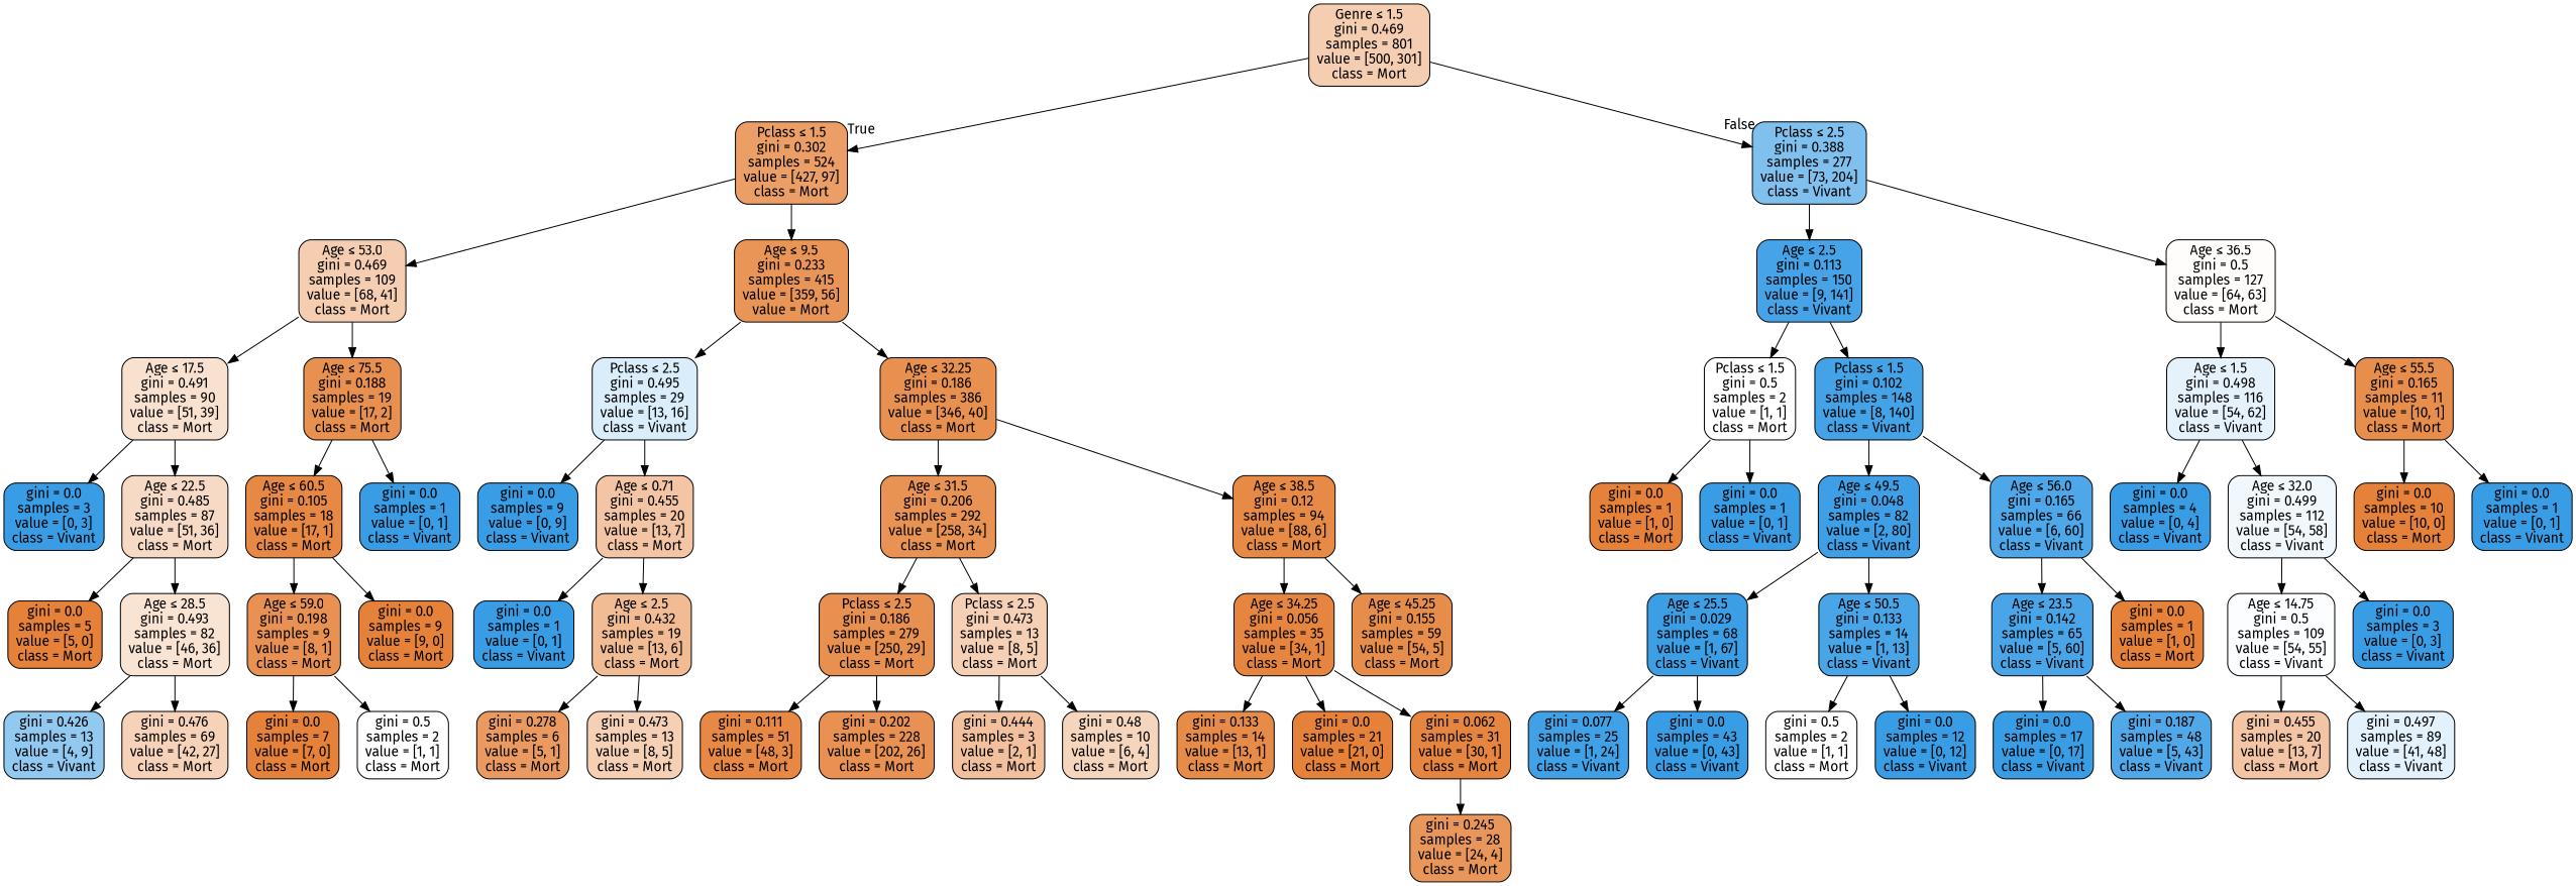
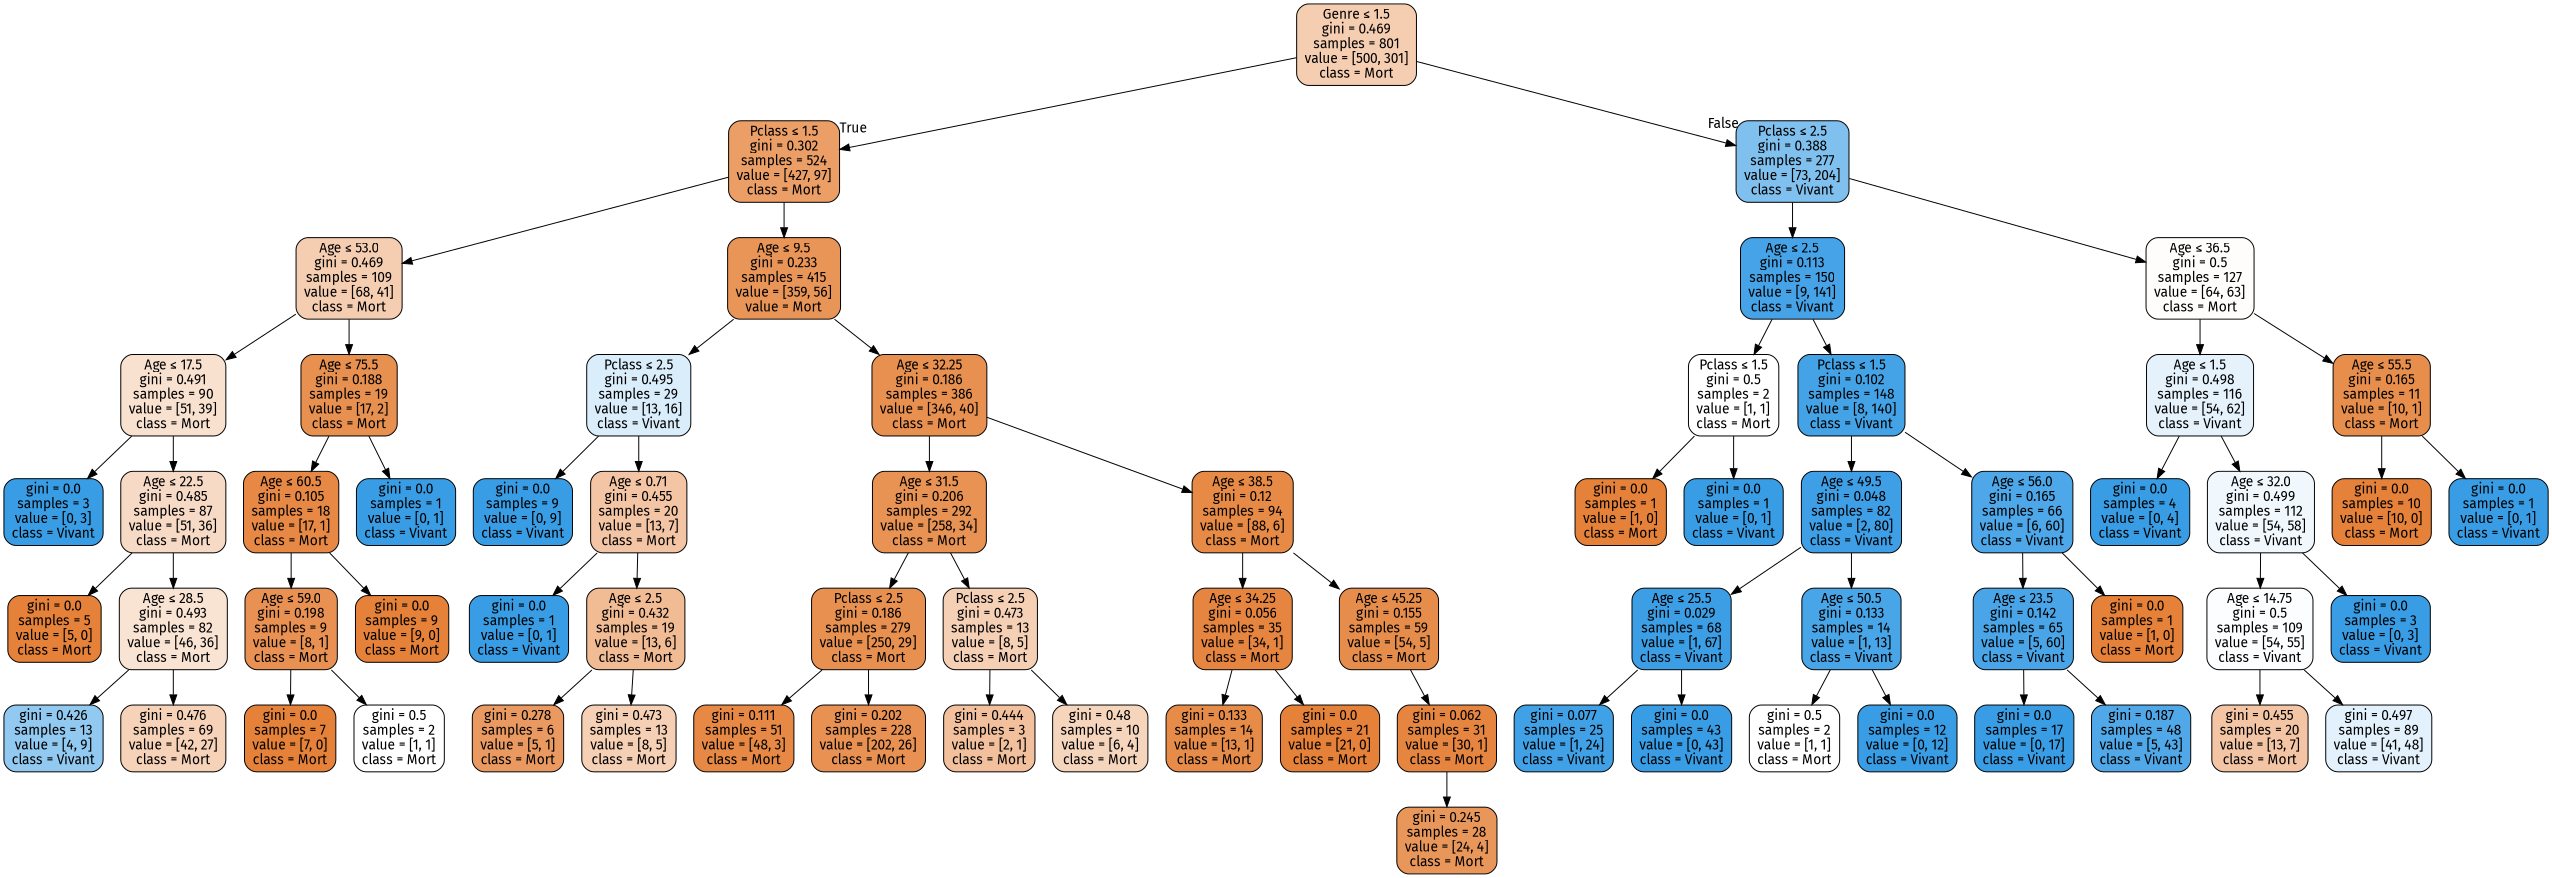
  digraph {
    fontname="Fira Sans"
    node [color=black fillcolor="#399de5" fontname="Fira Sans" shape=box style="filled, rounded"]
    edge [fontname="Fira Sans"]
    n1 [fillcolor="#f5cdb0" label=<Genre &le; 1.5<br/>gini = 0.469<br/>samples = 801<br/>value = [500, 301]<br/>class = Mort>]
    n2 [fillcolor="#eb9e66" label=<Pclass &le; 1.5<br/>gini = 0.302<br/>samples = 524<br/>value = [427, 97]<br/>class = Mort>]
    n3 [fillcolor="#80c0ee" label=<Pclass &le; 2.5<br/>gini = 0.388<br/>samples = 277<br/>value = [73, 204]<br/>class = Vivant>]
    n4 [fillcolor="#f5cdb0" label=<Age &le; 53.0<br/>gini = 0.469<br/>samples = 109<br/>value = [68, 41]<br/>class = Mort>]
    n5 [fillcolor="#e99558" label=<Age &le; 9.5<br/>gini = 0.233<br/>samples = 415<br/>value = [359, 56]<br/>value = Mort>]
    n6 [fillcolor="#46a3e7" label=<Age &le; 2.5<br/>gini = 0.113<br/>samples = 150<br/>value = [9, 141]<br/>class = Vivant>]
    n7 [fillcolor="#fffdfc" label=<Age &le; 36.5<br/>gini = 0.5<br/>samples = 127<br/>value = [64, 63]<br/>class = Mort>]
    n8 [fillcolor="#f9e1d0" label=<Age &le; 17.5<br/>gini = 0.491<br/>samples = 90<br/>value = [51, 39]<br/>class = Mort>]
    n9 [fillcolor="#e89050" label=<Age &le; 75.5<br/>gini = 0.188<br/>samples = 19<br/>value = [17, 2]<br/>class = Mort>]
    n10 [fillcolor="#daedfa" label=<Pclass &le; 2.5<br/>gini = 0.495<br/>samples = 29<br/>value = [13, 16]<br/>class = Vivant>]
    n11 [fillcolor="#e89050" label=<Age &le; 32.25<br/>gini = 0.186<br/>samples = 386<br/>value = [346, 40]<br/>class = Mort>]
    n12 [label=<gini = 0.0<br/>samples = 3<br/>value = [0, 3]<br/>class = Vivant>]
    n13 [fillcolor="#f7dac5" label=<Age &le; 22.5<br/>gini = 0.485<br/>samples = 87<br/>value = [51, 36]<br/>class = Mort>]
    n14 [fillcolor="#e78845" label=<Age &le; 60.5<br/>gini = 0.105<br/>samples = 18<br/>value = [17, 1]<br/>class = Mort>]
    n15 [label=<gini = 0.0<br/>samples = 1<br/>value = [0, 1]<br/>class = Vivant>]
    n16 [fillcolor="#e58139" label=<gini = 0.0<br/>samples = 5<br/>value = [5, 0]<br/>class = Mort>]
    n17 [fillcolor="#f9e4d4" label=<Age &le; 28.5<br/>gini = 0.493<br/>samples = 82<br/>value = [46, 36]<br/>class = Mort>]
    n18 [fillcolor="#91c9f1" label=<gini = 0.426<br/>samples = 13<br/>value = [4, 9]<br/>class = Vivant>]
    n19 [fillcolor="#f6d2b8" label=<gini = 0.476<br/>samples = 69<br/>value = [42, 27]<br/>class = Mort>]
    n20 [fillcolor="#e89152" label=<Age &le; 59.0<br/>gini = 0.198<br/>samples = 9<br/>value = [8, 1]<br/>class = Mort>]
    n21 [fillcolor="#e58139" label=<gini = 0.0<br/>samples = 9<br/>value = [9, 0]<br/>class = Mort>]
    n22 [fillcolor="#e58139" label=<gini = 0.0<br/>samples = 7<br/>value = [7, 0]<br/>class = Mort>]
    n23 [fillcolor="#ffffff" label=<gini = 0.5<br/>samples = 2<br/>value = [1, 1]<br/>class = Mort>]
    n24 [label=<gini = 0.0<br/>samples = 9<br/>value = [0, 9]<br/>class = Vivant>]
    n25 [fillcolor="#f3c5a4" label=<Age &le; 0.71<br/>gini = 0.455<br/>samples = 20<br/>value = [13, 7]<br/>class = Mort>]
    n26 [fillcolor="#e89253" label=<Age &le; 31.5<br/>gini = 0.206<br/>samples = 292<br/>value = [258, 34]<br/>class = Mort>]
    n27 [fillcolor="#e78a46" label=<Age &le; 38.5<br/>gini = 0.12<br/>samples = 94<br/>value = [88, 6]<br/>class = Mort>]
    n28 [label=<gini = 0.0<br/>samples = 1<br/>value = [0, 1]<br/>class = Vivant>]
    n29 [fillcolor="#f1bb94" label=<Age &le; 2.5<br/>gini = 0.432<br/>samples = 19<br/>value = [13, 6]<br/>class = Mort>]
    n30 [fillcolor="#ea9a61" label=<gini = 0.278<br/>samples = 6<br/>value = [5, 1]<br/>class = Mort>]
    n31 [fillcolor="#f5d0b5" label=<gini = 0.473<br/>samples = 13<br/>value = [8, 5]<br/>class = Mort>]
    n32 [fillcolor="#e89050" label=<Pclass &le; 2.5<br/>gini = 0.186<br/>samples = 279<br/>value = [250, 29]<br/>class = Mort>]
    n33 [fillcolor="#f5d0b5" label=<Pclass &le; 2.5<br/>gini = 0.473<br/>samples = 13<br/>value = [8, 5]<br/>class = Mort>]
    n34 [fillcolor="#e6853f" label=<Age &le; 34.25<br/>gini = 0.056<br/>samples = 35<br/>value = [34, 1]<br/>class = Mort>]
    n35 [fillcolor="#e78d4b" label=<Age &le; 45.25<br/>gini = 0.155<br/>samples = 59<br/>value = [54, 5]<br/>class = Mort>]
    n36 [fillcolor="#e78945" label=<gini = 0.111<br/>samples = 51<br/>value = [48, 3]<br/>class = Mort>]
    n37 [fillcolor="#e89152" label=<gini = 0.202<br/>samples = 228<br/>value = [202, 26]<br/>class = Mort>]
    n38 [fillcolor="#f2c09c" label=<gini = 0.444<br/>samples = 3<br/>value = [2, 1]<br/>class = Mort>]
    n39 [fillcolor="#f6d5bd" label=<gini = 0.48<br/>samples = 10<br/>value = [6, 4]<br/>class = Mort>]
    n40 [fillcolor="#e78b48" label=<gini = 0.133<br/>samples = 14<br/>value = [13, 1]<br/>class = Mort>]
    n41 [fillcolor="#e58139" label=<gini = 0.0<br/>samples = 21<br/>value = [21, 0]<br/>class = Mort>]
    n42 [fillcolor="#e68540" label=<gini = 0.062<br/>samples = 31<br/>value = [30, 1]<br/>class = Mort>]
    n43 [fillcolor="#e9965a" label=<gini = 0.245<br/>samples = 28<br/>value = [24, 4]<br/>class = Mort>]
    n44 [fillcolor="#ffffff" label=<Pclass &le; 1.5<br/>gini = 0.5<br/>samples = 2<br/>value = [1, 1]<br/>class = Mort>]
    n45 [fillcolor="#44a3e6" label=<Pclass &le; 1.5<br/>gini = 0.102<br/>samples = 148<br/>value = [8, 140]<br/>class = Vivant>]
    n46 [fillcolor="#e5f2fc" label=<Age &le; 1.5<br/>gini = 0.498<br/>samples = 116<br/>value = [54, 62]<br/>class = Vivant>]
    n47 [fillcolor="#e88e4d" label=<Age &le; 55.5<br/>gini = 0.165<br/>samples = 11<br/>value = [10, 1]<br/>class = Mort>]
    n48 [fillcolor="#e58139" label=<gini = 0.0<br/>samples = 1<br/>value = [1, 0]<br/>class = Mort>]
    n49 [label=<gini = 0.0<br/>samples = 1<br/>value = [0, 1]<br/>class = Vivant>]
    n50 [fillcolor="#3e9fe6" label=<Age &le; 49.5<br/>gini = 0.048<br/>samples = 82<br/>value = [2, 80]<br/>class = Vivant>]
    n51 [fillcolor="#4da7e8" label=<Age &le; 56.0<br/>gini = 0.165<br/>samples = 66<br/>value = [6, 60]<br/>class = Vivant>]
    n52 [fillcolor="#3c9ee5" label=<Age &le; 25.5<br/>gini = 0.029<br/>samples = 68<br/>value = [1, 67]<br/>class = Vivant>]
    n53 [fillcolor="#48a5e7" label=<Age &le; 50.5<br/>gini = 0.133<br/>samples = 14<br/>value = [1, 13]<br/>class = Vivant>]
    n54 [fillcolor="#49a5e7" label=<Age &le; 23.5<br/>gini = 0.142<br/>samples = 65<br/>value = [5, 60]<br/>class = Vivant>]
    n55 [fillcolor="#e58139" label=<gini = 0.0<br/>samples = 1<br/>value = [1, 0]<br/>class = Mort>]
    n56 [fillcolor="#41a1e6" label=<gini = 0.077<br/>samples = 25<br/>value = [1, 24]<br/>class = Vivant>]
    n57 [label=<gini = 0.0<br/>samples = 43<br/>value = [0, 43]<br/>class = Vivant>]
    n58 [fillcolor="#ffffff" label=<gini = 0.5<br/>samples = 2<br/>value = [1, 1]<br/>class = Mort>]
    n59 [label=<gini = 0.0<br/>samples = 12<br/>value = [0, 12]<br/>class = Vivant>]
    n60 [label=<gini = 0.0<br/>samples = 17<br/>value = [0, 17]<br/>class = Vivant>]
    n61 [fillcolor="#50a8e8" label=<gini = 0.187<br/>samples = 48<br/>value = [5, 43]<br/>class = Vivant>]
    n62 [label=<gini = 0.0<br/>samples = 4<br/>value = [0, 4]<br/>class = Vivant>]
    n63 [fillcolor="#f1f8fd" label=<Age &le; 32.0<br/>gini = 0.499<br/>samples = 112<br/>value = [54, 58]<br/>class = Vivant>]
    n64 [fillcolor="#e58139" label=<gini = 0.0<br/>samples = 10<br/>value = [10, 0]<br/>class = Mort>]
    n65 [label=<gini = 0.0<br/>samples = 1<br/>value = [0, 1]<br/>class = Vivant>]
    n66 [fillcolor="#fbfdff" label=<Age &le; 14.75<br/>gini = 0.5<br/>samples = 109<br/>value = [54, 55]<br/>class = Vivant>]
    n67 [label=<gini = 0.0<br/>samples = 3<br/>value = [0, 3]<br/>class = Vivant>]
    n68 [fillcolor="#f3c5a4" label=<gini = 0.455<br/>samples = 20<br/>value = [13, 7]<br/>class = Mort>]
    n69 [fillcolor="#e2f1fb" label=<gini = 0.497<br/>samples = 89<br/>value = [41, 48]<br/>class = Vivant>]
    n1 -> n2 [headlabel=True labelangle=45 labeldistance=2.5]
    n1 -> n3 [headlabel=False labelangle=-45 labeldistance=2.5]
    n2 -> n4
    n2 -> n5
    n3 -> n6
    n3 -> n7
    n4 -> n8
    n4 -> n9
    n5 -> n10
    n5 -> n11
    n6 -> n44
    n6 -> n45
    n7 -> n46
    n7 -> n47
    n8 -> n12
    n8 -> n13
    n9 -> n14
    n9 -> n15
    n10 -> n24
    n10 -> n25
    n11 -> n26
    n11 -> n27
    n13 -> n16
    n13 -> n17
    n14 -> n20
    n14 -> n21
    n17 -> n18
    n17 -> n19
    n20 -> n22
    n20 -> n23
    n25 -> n28
    n25 -> n29
    n26 -> n32
    n26 -> n33
    n27 -> n34
    n27 -> n35
    n29 -> n30
    n29 -> n31
    n32 -> n36
    n32 -> n37
    n33 -> n38
    n33 -> n39
    n34 -> n40
    n34 -> n41
-   n34 -> n42
+   n35 -> n42
    n42 -> n43
    n44 -> n48
    n44 -> n49
    n45 -> n50
    n45 -> n51
    n46 -> n62
    n46 -> n63
    n47 -> n64
    n47 -> n65
    n50 -> n52
    n50 -> n53
    n51 -> n54
    n51 -> n55
    n52 -> n56
    n52 -> n57
    n53 -> n58
    n53 -> n59
    n54 -> n60
    n54 -> n61
    n63 -> n66
    n63 -> n67
    n66 -> n68
    n66 -> n69
  }
